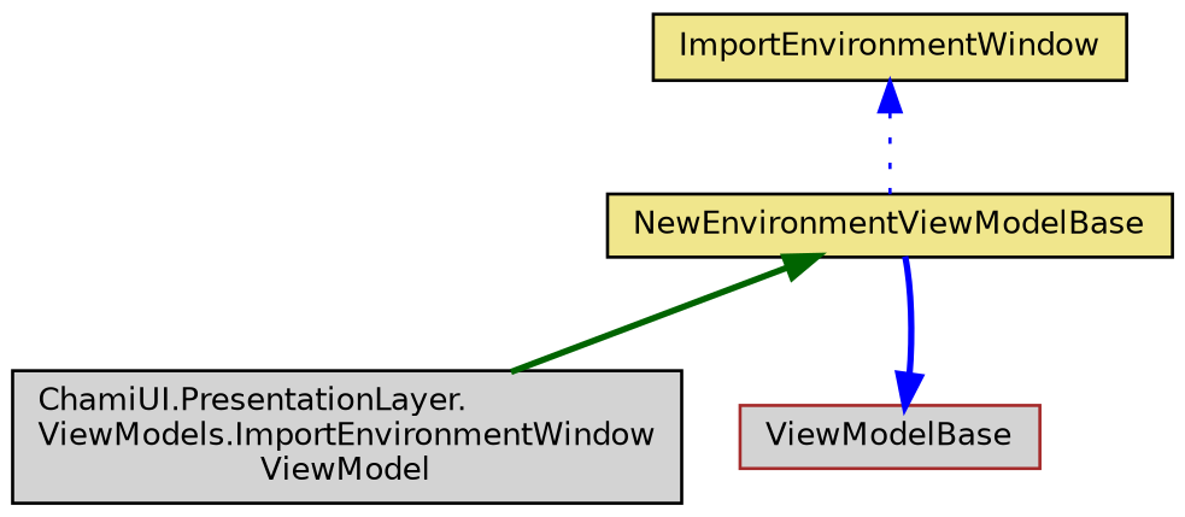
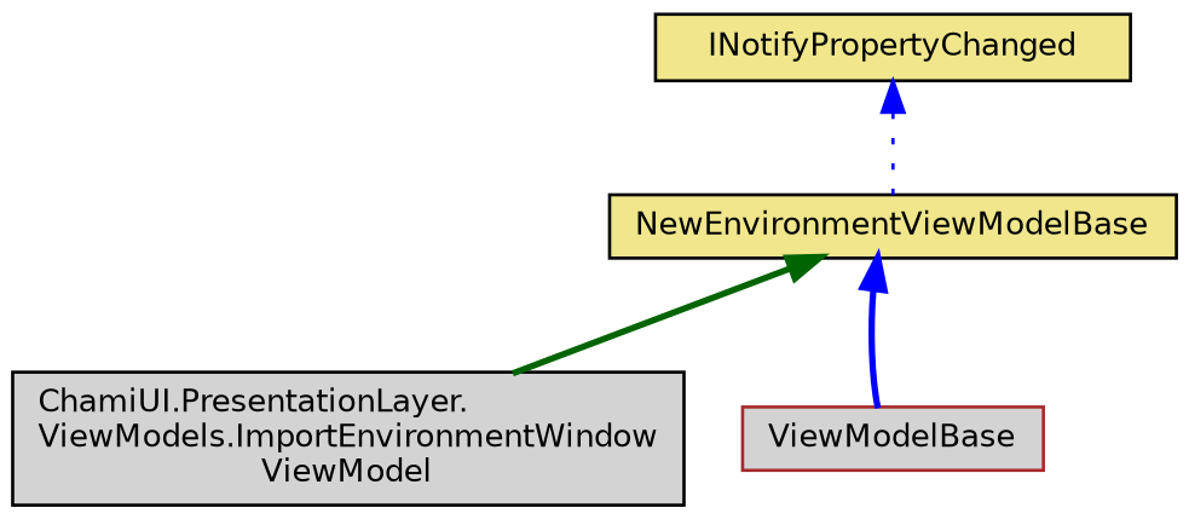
  digraph {
    node [color=black fillcolor=lightgrey fontname=Helvetica fontsize=10 shape=record style=filled]
    edge [color=blue dir=back fontname=Helvetica fontsize=10 labelfontname=Helvetica labelfontsize=10 style=bold]
    n1 [fontcolor=black height=0.2 label="ChamiUI.PresentationLayer.\lViewModels.ImportEnvironmentWindow\lViewModel" width=0.4]
    n2 [fillcolor=khaki height=0.2 label=NewEnvironmentViewModelBase width=0.4]
    n3 [color=brown height=0.2 label=ViewModelBase width=0.4]
-   n4 [fillcolor=khaki height=0.2 label=ImportEnvironmentWindow width=0.4]
+   n4 [fillcolor=khaki height=0.2 label=INotifyPropertyChanged width=0.4]
    n2 -> n1 [color=darkgreen]
-   n3 -> n2
+   n2 -> n3
    n4 -> n2 [style=dotted]
  }
